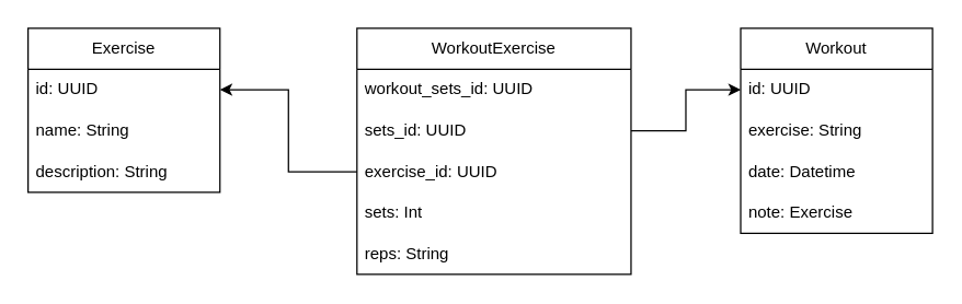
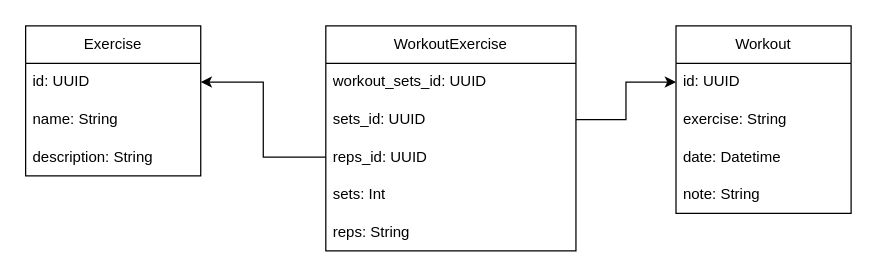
  <mxCell id="0" />
  <mxCell id="1" parent="0" />
  <mxCell id="2" value="Exercise" style="swimlane;fontStyle=0;childLayout=stackLayout;horizontal=1;startSize=30;horizontalStack=0;resizeParent=1;resizeParentMax=0;resizeLast=0;collapsible=1;marginBottom=0;whiteSpace=wrap;html=1;" vertex="1" parent="1"><mxGeometry x="20" y="20" width="140" height="120" as="geometry" /></mxCell>
  <mxCell id="3" value="id: UUID" style="text;strokeColor=none;fillColor=none;align=left;verticalAlign=middle;spacingLeft=4;spacingRight=4;overflow=hidden;points=[[0,0.5],[1,0.5]];portConstraint=eastwest;rotatable=0;whiteSpace=wrap;html=1;" vertex="1" parent="2"><mxGeometry y="30" width="140" height="30" as="geometry" /></mxCell>
  <mxCell id="4" value="name: String" style="text;strokeColor=none;fillColor=none;align=left;verticalAlign=middle;spacingLeft=4;spacingRight=4;overflow=hidden;points=[[0,0.5],[1,0.5]];portConstraint=eastwest;rotatable=0;whiteSpace=wrap;html=1;" vertex="1" parent="2"><mxGeometry y="60" width="140" height="30" as="geometry" /></mxCell>
  <mxCell id="5" value="description: String" style="text;strokeColor=none;fillColor=none;align=left;verticalAlign=middle;spacingLeft=4;spacingRight=4;overflow=hidden;points=[[0,0.5],[1,0.5]];portConstraint=eastwest;rotatable=0;whiteSpace=wrap;html=1;" vertex="1" parent="2"><mxGeometry y="90" width="140" height="30" as="geometry" /></mxCell>
  <mxCell id="6" value="Workout" style="swimlane;fontStyle=0;childLayout=stackLayout;horizontal=1;startSize=30;horizontalStack=0;resizeParent=1;resizeParentMax=0;resizeLast=0;collapsible=1;marginBottom=0;whiteSpace=wrap;html=1;" vertex="1" parent="1"><mxGeometry x="540" y="20" width="140" height="150" as="geometry" /></mxCell>
  <mxCell id="7" value="id: UUID" style="text;strokeColor=none;fillColor=none;align=left;verticalAlign=middle;spacingLeft=4;spacingRight=4;overflow=hidden;points=[[0,0.5],[1,0.5]];portConstraint=eastwest;rotatable=0;whiteSpace=wrap;html=1;" vertex="1" parent="6"><mxGeometry y="30" width="140" height="30" as="geometry" /></mxCell>
  <mxCell id="8" value="exercise: String" style="text;strokeColor=none;fillColor=none;align=left;verticalAlign=middle;spacingLeft=4;spacingRight=4;overflow=hidden;points=[[0,0.5],[1,0.5]];portConstraint=eastwest;rotatable=0;whiteSpace=wrap;html=1;" vertex="1" parent="6"><mxGeometry y="60" width="140" height="30" as="geometry" /></mxCell>
  <mxCell id="9" value="date: Datetime" style="text;strokeColor=none;fillColor=none;align=left;verticalAlign=middle;spacingLeft=4;spacingRight=4;overflow=hidden;points=[[0,0.5],[1,0.5]];portConstraint=eastwest;rotatable=0;whiteSpace=wrap;html=1;" vertex="1" parent="6"><mxGeometry y="90" width="140" height="30" as="geometry" /></mxCell>
- <mxCell id="10" value="note: Exercise" style="text;strokeColor=none;fillColor=none;align=left;verticalAlign=middle;spacingLeft=4;spacingRight=4;overflow=hidden;points=[[0,0.5],[1,0.5]];portConstraint=eastwest;rotatable=0;whiteSpace=wrap;html=1;" vertex="1" parent="6"><mxGeometry y="120" width="140" height="30" as="geometry" /></mxCell>
+ <mxCell id="10" value="note: String" style="text;strokeColor=none;fillColor=none;align=left;verticalAlign=middle;spacingLeft=4;spacingRight=4;overflow=hidden;points=[[0,0.5],[1,0.5]];portConstraint=eastwest;rotatable=0;whiteSpace=wrap;html=1;" vertex="1" parent="6"><mxGeometry y="120" width="140" height="30" as="geometry" /></mxCell>
  <mxCell id="11" value="WorkoutExercise" style="swimlane;fontStyle=0;childLayout=stackLayout;horizontal=1;startSize=30;horizontalStack=0;resizeParent=1;resizeParentMax=0;resizeLast=0;collapsible=1;marginBottom=0;whiteSpace=wrap;html=1;" vertex="1" parent="1"><mxGeometry x="260" y="20" width="200" height="180" as="geometry" /></mxCell>
  <mxCell id="12" value="workout_sets_id: UUID" style="text;strokeColor=none;fillColor=none;align=left;verticalAlign=middle;spacingLeft=4;spacingRight=4;overflow=hidden;points=[[0,0.5],[1,0.5]];portConstraint=eastwest;rotatable=0;whiteSpace=wrap;html=1;" vertex="1" parent="11"><mxGeometry y="30" width="200" height="30" as="geometry" /></mxCell>
  <mxCell id="13" value="sets_id: UUID" style="text;strokeColor=none;fillColor=none;align=left;verticalAlign=middle;spacingLeft=4;spacingRight=4;overflow=hidden;points=[[0,0.5],[1,0.5]];portConstraint=eastwest;rotatable=0;whiteSpace=wrap;html=1;" vertex="1" parent="11"><mxGeometry y="60" width="200" height="30" as="geometry" /></mxCell>
- <mxCell id="14" value="exercise_id: UUID" style="text;strokeColor=none;fillColor=none;align=left;verticalAlign=middle;spacingLeft=4;spacingRight=4;overflow=hidden;points=[[0,0.5],[1,0.5]];portConstraint=eastwest;rotatable=0;whiteSpace=wrap;html=1;" vertex="1" parent="11"><mxGeometry y="90" width="200" height="30" as="geometry" /></mxCell>
+ <mxCell id="14" value="reps_id: UUID" style="text;strokeColor=none;fillColor=none;align=left;verticalAlign=middle;spacingLeft=4;spacingRight=4;overflow=hidden;points=[[0,0.5],[1,0.5]];portConstraint=eastwest;rotatable=0;whiteSpace=wrap;html=1;" vertex="1" parent="11"><mxGeometry y="90" width="200" height="30" as="geometry" /></mxCell>
  <mxCell id="15" value="sets: Int" style="text;strokeColor=none;fillColor=none;align=left;verticalAlign=middle;spacingLeft=4;spacingRight=4;overflow=hidden;points=[[0,0.5],[1,0.5]];portConstraint=eastwest;rotatable=0;whiteSpace=wrap;html=1;" vertex="1" parent="11"><mxGeometry y="120" width="200" height="30" as="geometry" /></mxCell>
  <mxCell id="16" value="reps: String" style="text;strokeColor=none;fillColor=none;align=left;verticalAlign=middle;spacingLeft=4;spacingRight=4;overflow=hidden;points=[[0,0.5],[1,0.5]];portConstraint=eastwest;rotatable=0;whiteSpace=wrap;html=1;" vertex="1" parent="11"><mxGeometry y="150" width="200" height="30" as="geometry" /></mxCell>
  <mxCell id="17" style="edgeStyle=orthogonalEdgeStyle;rounded=0;orthogonalLoop=1;jettySize=auto;html=1;entryX=0;entryY=0.5;entryDx=0;entryDy=0;" edge="1" parent="1" source="13" target="7"><mxGeometry relative="1" as="geometry" /></mxCell>
  <mxCell id="18" style="edgeStyle=orthogonalEdgeStyle;rounded=0;orthogonalLoop=1;jettySize=auto;html=1;entryX=1;entryY=0.5;entryDx=0;entryDy=0;" edge="1" parent="1" source="14" target="3"><mxGeometry relative="1" as="geometry" /></mxCell>
